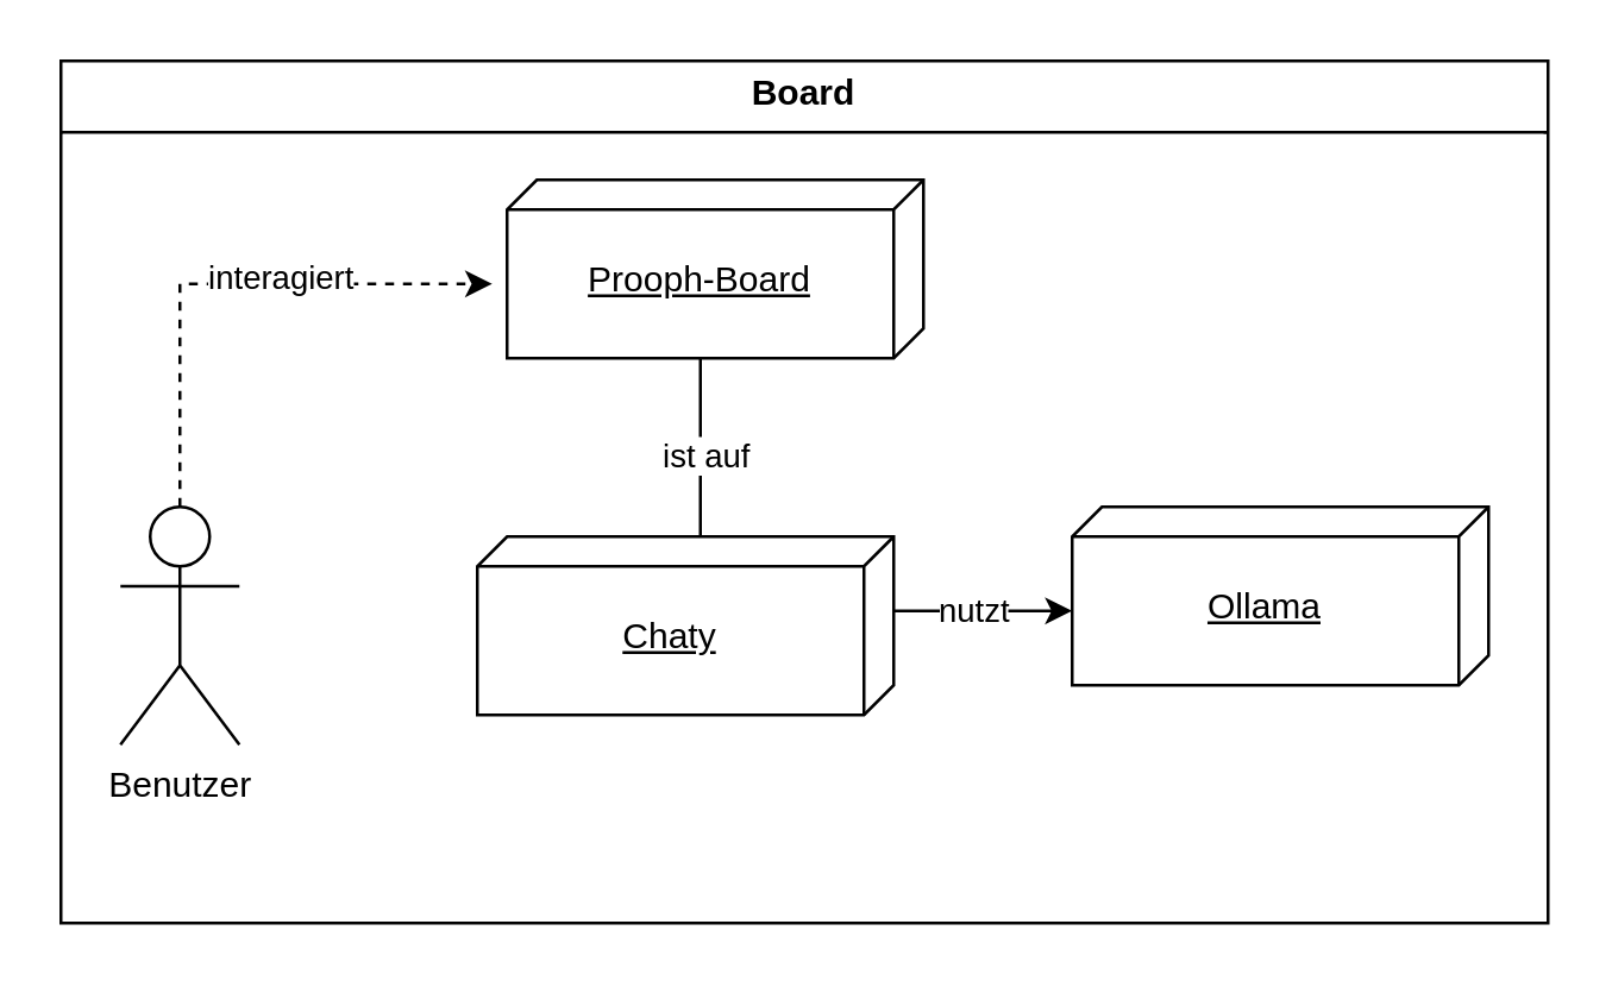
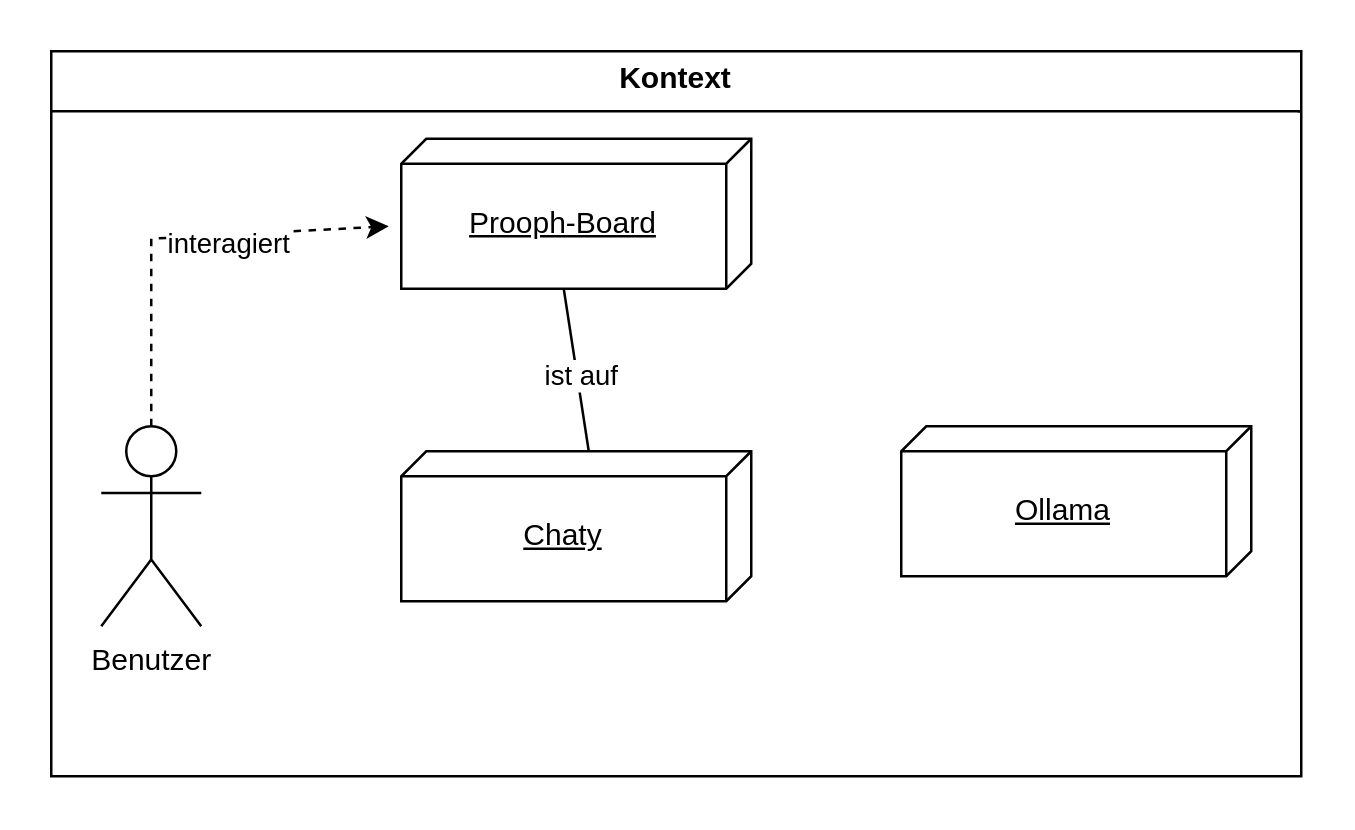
  <mxCell id="0" />
  <mxCell id="1" parent="0" />
- <mxCell id="2" value="&lt;p style=&quot;margin:0px;margin-top:4px;text-align:center;&quot;&gt;&lt;b&gt;Board&lt;/b&gt;&lt;/p&gt;&lt;hr size=&quot;1&quot; style=&quot;border-style:solid;&quot;&gt;&lt;div style=&quot;height:2px;&quot;&gt;&lt;/div&gt;" style="verticalAlign=top;align=left;overflow=fill;html=1;whiteSpace=wrap;" parent="1" vertex="1"><mxGeometry x="20" y="20" width="500" height="290" as="geometry" /></mxCell>
+ <mxCell id="2" value="&lt;p style=&quot;margin:0px;margin-top:4px;text-align:center;&quot;&gt;&lt;b&gt;Kontext&lt;/b&gt;&lt;/p&gt;&lt;hr size=&quot;1&quot; style=&quot;border-style:solid;&quot;&gt;&lt;div style=&quot;height:2px;&quot;&gt;&lt;/div&gt;" style="verticalAlign=top;align=left;overflow=fill;html=1;whiteSpace=wrap;" parent="1" vertex="1"><mxGeometry x="20" y="20" width="500" height="290" as="geometry" /></mxCell>
  <mxCell id="3" value="Benutzer" style="shape=umlActor;verticalLabelPosition=bottom;verticalAlign=top;html=1;outlineConnect=0;" parent="1" vertex="1"><mxGeometry x="40" y="170" width="40" height="80" as="geometry" /></mxCell>
- <mxCell id="4" value="&lt;p&gt;Prooph-Board&lt;/p&gt;" style="verticalAlign=top;align=center;spacingTop=8;spacingLeft=2;spacingRight=12;shape=cube;size=10;direction=south;fontStyle=4;html=1;whiteSpace=wrap;" parent="1" vertex="1"><mxGeometry x="170" y="60" width="140" height="60" as="geometry" /></mxCell>
+ <mxCell id="4" value="&lt;p&gt;Prooph-Board&lt;/p&gt;" style="verticalAlign=top;align=center;spacingTop=8;spacingLeft=2;spacingRight=12;shape=cube;size=10;direction=south;fontStyle=4;html=1;whiteSpace=wrap;" parent="1" vertex="1"><mxGeometry x="160" y="55" width="140" height="60" as="geometry" /></mxCell>
  <mxCell id="5" value="" style="endArrow=none;html=1;rounded=0;exitX=0;exitY=0;exitDx=0;exitDy=65;exitPerimeter=0;entryX=0;entryY=0;entryDx=60;entryDy=75;entryPerimeter=0;" parent="1" source="11" target="4" edge="1"><mxGeometry width="50" height="50" relative="1" as="geometry"><mxPoint x="222.5" y="175" as="sourcePoint" /><mxPoint x="230" y="130" as="targetPoint" /></mxGeometry></mxCell>
  <mxCell id="6" value="ist auf" style="edgeLabel;html=1;align=center;verticalAlign=middle;resizable=0;points=[];" parent="5" vertex="1" connectable="0"><mxGeometry x="-0.052" y="-1" relative="1" as="geometry"><mxPoint as="offset" /></mxGeometry></mxCell>
  <mxCell id="7" value="" style="endArrow=classic;html=1;rounded=0;dashed=1;exitX=0.5;exitY=0;exitDx=0;exitDy=0;exitPerimeter=0;entryX=0;entryY=0;entryDx=35;entryDy=145;entryPerimeter=0;" parent="1" source="3" target="4" edge="1"><mxGeometry width="50" height="50" relative="1" as="geometry"><mxPoint x="50" y="120" as="sourcePoint" /><mxPoint x="130" y="100" as="targetPoint" /><Array as="points"><mxPoint x="60" y="95" /></Array></mxGeometry></mxCell>
  <mxCell id="8" value="interagiert" style="edgeLabel;html=1;align=center;verticalAlign=middle;resizable=0;points=[];" parent="7" vertex="1" connectable="0"><mxGeometry x="-0.15" y="1" relative="1" as="geometry"><mxPoint x="31" y="-2" as="offset" /></mxGeometry></mxCell>
- <mxCell id="9" value="" style="endArrow=classic;html=1;rounded=0;entryX=0;entryY=0;entryDx=35;entryDy=140;exitX=0;exitY=0;exitDx=25;exitDy=0;entryPerimeter=0;exitPerimeter=0;" parent="1" source="11" target="12" edge="1"><mxGeometry width="50" height="50" relative="1" as="geometry"><mxPoint x="570" y="150" as="sourcePoint" /><mxPoint x="656.25" y="152.5" as="targetPoint" /></mxGeometry></mxCell>
- <mxCell id="10" value="nutzt" style="edgeLabel;html=1;align=center;verticalAlign=middle;resizable=0;points=[];" parent="9" vertex="1" connectable="0"><mxGeometry x="-0.15" y="1" relative="1" as="geometry"><mxPoint as="offset" /></mxGeometry></mxCell>
  <mxCell id="11" value="&lt;p&gt;Chaty&lt;/p&gt;" style="verticalAlign=top;align=center;spacingTop=8;spacingLeft=2;spacingRight=12;shape=cube;size=10;direction=south;fontStyle=4;html=1;whiteSpace=wrap;" vertex="1" parent="1"><mxGeometry x="160" y="180" width="140" height="60" as="geometry" /></mxCell>
  <mxCell id="12" value="&lt;p&gt;Ollama&lt;/p&gt;" style="verticalAlign=top;align=center;spacingTop=8;spacingLeft=2;spacingRight=12;shape=cube;size=10;direction=south;fontStyle=4;html=1;whiteSpace=wrap;" vertex="1" parent="1"><mxGeometry x="360" y="170" width="140" height="60" as="geometry" /></mxCell>
